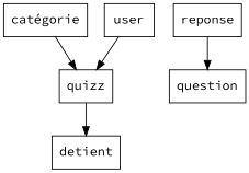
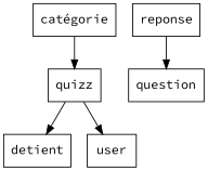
  digraph {
    fontname="Source Code Pro"
    node [fontname="Source Code Pro" shape=box]
    edge [fontname="Source Code Pro"]
    "catégorie"
    quizz
    detient
    reponse
    question
    user
    "catégorie" -> quizz
    quizz -> detient
    reponse -> question
-   user -> quizz
+   quizz -> user
  }
